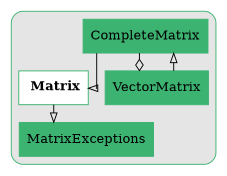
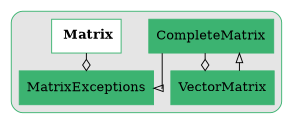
  digraph {
    splines=ortho
    node [color=mediumseagreen shape=record style=filled]
    edge [arrowhead=empty]
    n1 [label=CompleteMatrix]
    n2 [fillcolor=white label=< <B> Matrix</B>>]
    n3 [label=VectorMatrix]
    n4 [label=MatrixExceptions]
    subgraph cluster_1 {
      bgcolor=grey90
      color=mediumseagreen
      nodesep=1.3
      rankdir=BT
      ranksep=1.3
      style=rounded
      n1
      n2
      n3
      n4
    }
-   n1 -> n2
+   n1 -> n4
    n1 -> n3 [arrowhead=ediamond]
-   n2 -> n4
+   n2 -> n4 [arrowhead=ediamond]
    n3 -> n1
  }
